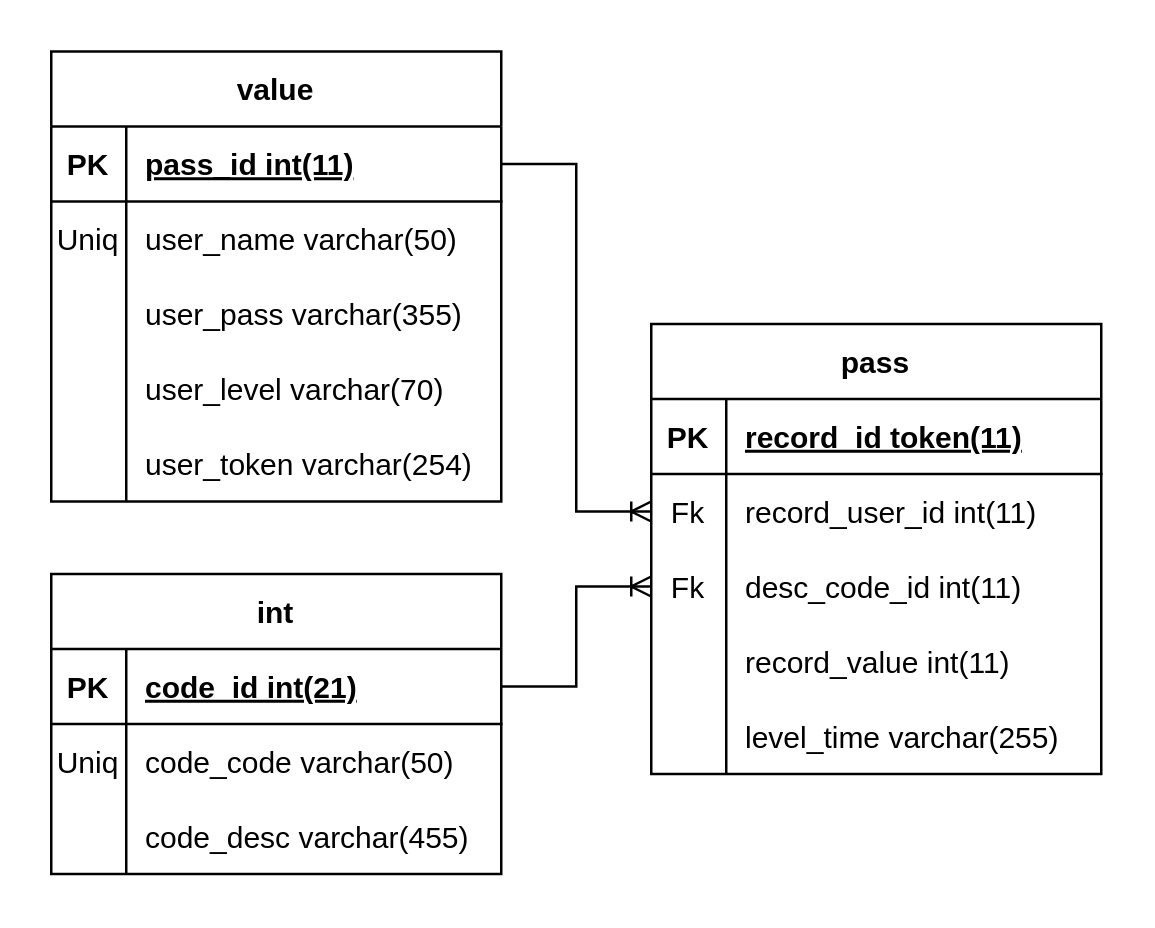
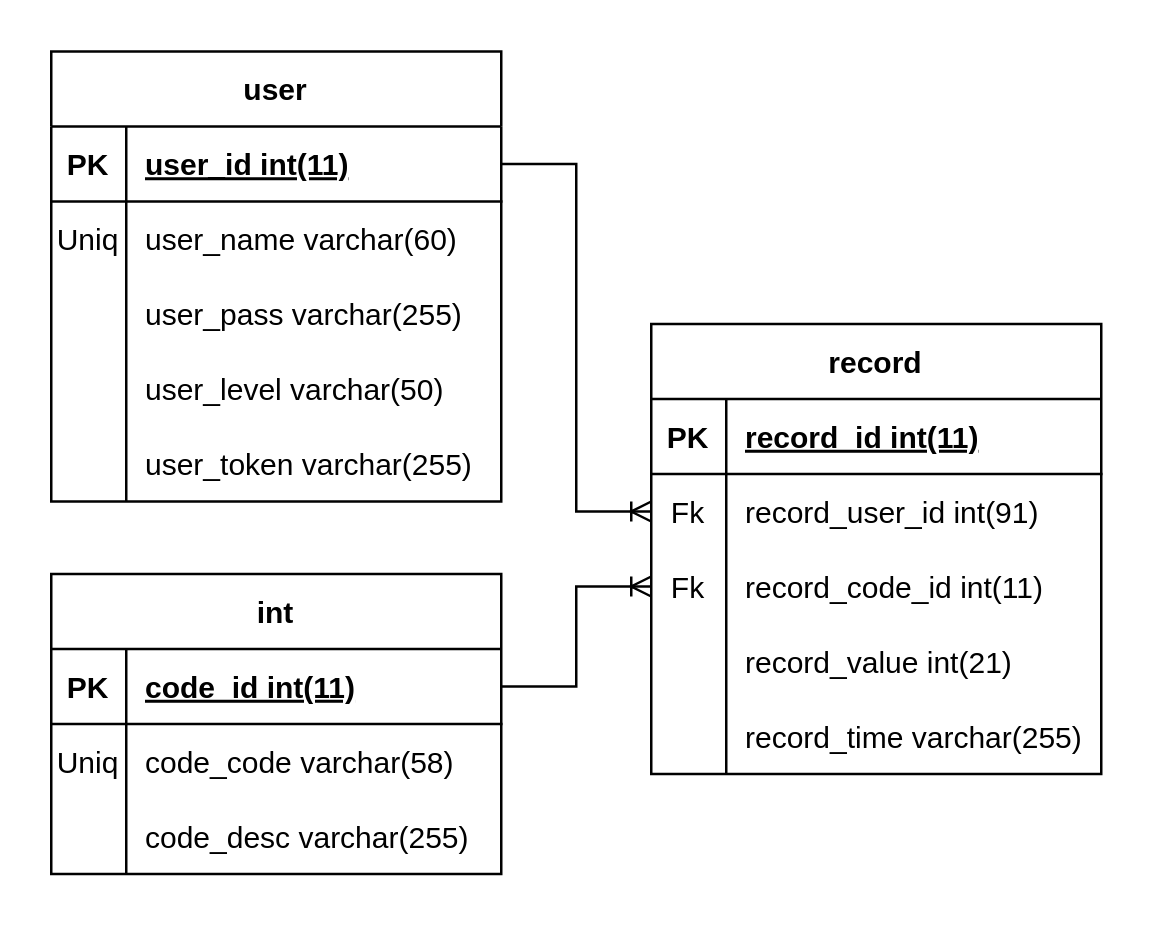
  <mxCell id="0" />
  <mxCell id="1" parent="0" />
- <mxCell id="2" value="value" style="shape=table;startSize=30;container=1;collapsible=1;childLayout=tableLayout;fixedRows=1;rowLines=0;fontStyle=1;align=center;resizeLast=1;" vertex="1" parent="1"><mxGeometry y="20" width="180" height="180" as="geometry" x="20" /></mxCell>
+ <mxCell id="2" value="user" style="shape=table;startSize=30;container=1;collapsible=1;childLayout=tableLayout;fixedRows=1;rowLines=0;fontStyle=1;align=center;resizeLast=1;" vertex="1" parent="1"><mxGeometry y="20" width="180" height="180" as="geometry" x="20" /></mxCell>
  <mxCell id="3" value="" style="shape=tableRow;horizontal=0;startSize=0;swimlaneHead=0;swimlaneBody=0;fillColor=none;collapsible=0;dropTarget=0;points=[[0,0.5],[1,0.5]];portConstraint=eastwest;top=0;left=0;right=0;bottom=1;" vertex="1" parent="2"><mxGeometry y="30" width="180" height="30" as="geometry" /></mxCell>
  <mxCell id="4" value="PK" style="shape=partialRectangle;connectable=0;fillColor=none;top=0;left=0;bottom=0;right=0;fontStyle=1;overflow=hidden;" vertex="1" parent="3"><mxGeometry width="30" height="30" as="geometry"><mxRectangle width="30" height="30" as="alternateBounds" /></mxGeometry></mxCell>
- <mxCell id="5" value="pass_id int(11)" style="shape=partialRectangle;connectable=0;fillColor=none;top=0;left=0;bottom=0;right=0;align=left;spacingLeft=6;fontStyle=5;overflow=hidden;" vertex="1" parent="3"><mxGeometry x="30" width="150" height="30" as="geometry"><mxRectangle width="150" height="30" as="alternateBounds" /></mxGeometry></mxCell>
+ <mxCell id="5" value="user_id int(11)" style="shape=partialRectangle;connectable=0;fillColor=none;top=0;left=0;bottom=0;right=0;align=left;spacingLeft=6;fontStyle=5;overflow=hidden;" vertex="1" parent="3"><mxGeometry x="30" width="150" height="30" as="geometry"><mxRectangle width="150" height="30" as="alternateBounds" /></mxGeometry></mxCell>
  <mxCell id="6" value="" style="shape=tableRow;horizontal=0;startSize=0;swimlaneHead=0;swimlaneBody=0;fillColor=none;collapsible=0;dropTarget=0;points=[[0,0.5],[1,0.5]];portConstraint=eastwest;top=0;left=0;right=0;bottom=0;" vertex="1" parent="2"><mxGeometry y="60" width="180" height="30" as="geometry" /></mxCell>
  <mxCell id="7" value="Uniq" style="shape=partialRectangle;connectable=0;fillColor=none;top=0;left=0;bottom=0;right=0;editable=1;overflow=hidden;" vertex="1" parent="6"><mxGeometry width="30" height="30" as="geometry"><mxRectangle width="30" height="30" as="alternateBounds" /></mxGeometry></mxCell>
- <mxCell id="8" value="user_name varchar(50)" style="shape=partialRectangle;connectable=0;fillColor=none;top=0;left=0;bottom=0;right=0;align=left;spacingLeft=6;overflow=hidden;" vertex="1" parent="6"><mxGeometry x="30" width="150" height="30" as="geometry"><mxRectangle width="150" height="30" as="alternateBounds" /></mxGeometry></mxCell>
+ <mxCell id="8" value="user_name varchar(60)" style="shape=partialRectangle;connectable=0;fillColor=none;top=0;left=0;bottom=0;right=0;align=left;spacingLeft=6;overflow=hidden;" vertex="1" parent="6"><mxGeometry x="30" width="150" height="30" as="geometry"><mxRectangle width="150" height="30" as="alternateBounds" /></mxGeometry></mxCell>
  <mxCell id="9" value="" style="shape=tableRow;horizontal=0;startSize=0;swimlaneHead=0;swimlaneBody=0;fillColor=none;collapsible=0;dropTarget=0;points=[[0,0.5],[1,0.5]];portConstraint=eastwest;top=0;left=0;right=0;bottom=0;" vertex="1" parent="2"><mxGeometry y="90" width="180" height="30" as="geometry" /></mxCell>
  <mxCell id="10" value="" style="shape=partialRectangle;connectable=0;fillColor=none;top=0;left=0;bottom=0;right=0;editable=1;overflow=hidden;" vertex="1" parent="9"><mxGeometry width="30" height="30" as="geometry"><mxRectangle width="30" height="30" as="alternateBounds" /></mxGeometry></mxCell>
- <mxCell id="11" value="user_pass varchar(355)" style="shape=partialRectangle;connectable=0;fillColor=none;top=0;left=0;bottom=0;right=0;align=left;spacingLeft=6;overflow=hidden;" vertex="1" parent="9"><mxGeometry x="30" width="150" height="30" as="geometry"><mxRectangle width="150" height="30" as="alternateBounds" /></mxGeometry></mxCell>
+ <mxCell id="11" value="user_pass varchar(255)" style="shape=partialRectangle;connectable=0;fillColor=none;top=0;left=0;bottom=0;right=0;align=left;spacingLeft=6;overflow=hidden;" vertex="1" parent="9"><mxGeometry x="30" width="150" height="30" as="geometry"><mxRectangle width="150" height="30" as="alternateBounds" /></mxGeometry></mxCell>
  <mxCell id="12" value="" style="shape=tableRow;horizontal=0;startSize=0;swimlaneHead=0;swimlaneBody=0;fillColor=none;collapsible=0;dropTarget=0;points=[[0,0.5],[1,0.5]];portConstraint=eastwest;top=0;left=0;right=0;bottom=0;" vertex="1" parent="2"><mxGeometry y="120" width="180" height="30" as="geometry" /></mxCell>
  <mxCell id="13" value="" style="shape=partialRectangle;connectable=0;fillColor=none;top=0;left=0;bottom=0;right=0;editable=1;overflow=hidden;" vertex="1" parent="12"><mxGeometry width="30" height="30" as="geometry"><mxRectangle width="30" height="30" as="alternateBounds" /></mxGeometry></mxCell>
- <mxCell id="14" value="user_level varchar(70)" style="shape=partialRectangle;connectable=0;fillColor=none;top=0;left=0;bottom=0;right=0;align=left;spacingLeft=6;overflow=hidden;" vertex="1" parent="12"><mxGeometry x="30" width="150" height="30" as="geometry"><mxRectangle width="150" height="30" as="alternateBounds" /></mxGeometry></mxCell>
+ <mxCell id="14" value="user_level varchar(50)" style="shape=partialRectangle;connectable=0;fillColor=none;top=0;left=0;bottom=0;right=0;align=left;spacingLeft=6;overflow=hidden;" vertex="1" parent="12"><mxGeometry x="30" width="150" height="30" as="geometry"><mxRectangle width="150" height="30" as="alternateBounds" /></mxGeometry></mxCell>
  <mxCell id="15" value="" style="shape=tableRow;horizontal=0;startSize=0;swimlaneHead=0;swimlaneBody=0;fillColor=none;collapsible=0;dropTarget=0;points=[[0,0.5],[1,0.5]];portConstraint=eastwest;top=0;left=0;right=0;bottom=0;" vertex="1" parent="2"><mxGeometry y="150" width="180" height="30" as="geometry" /></mxCell>
  <mxCell id="16" value="" style="shape=partialRectangle;connectable=0;fillColor=none;top=0;left=0;bottom=0;right=0;editable=1;overflow=hidden;" vertex="1" parent="15"><mxGeometry width="30" height="30" as="geometry"><mxRectangle width="30" height="30" as="alternateBounds" /></mxGeometry></mxCell>
- <mxCell id="17" value="user_token&#09;varchar(254)" style="shape=partialRectangle;connectable=0;fillColor=none;top=0;left=0;bottom=0;right=0;align=left;spacingLeft=6;overflow=hidden;" vertex="1" parent="15"><mxGeometry x="30" width="150" height="30" as="geometry"><mxRectangle width="150" height="30" as="alternateBounds" /></mxGeometry></mxCell>
+ <mxCell id="17" value="user_token&#09;varchar(255)" style="shape=partialRectangle;connectable=0;fillColor=none;top=0;left=0;bottom=0;right=0;align=left;spacingLeft=6;overflow=hidden;" vertex="1" parent="15"><mxGeometry x="30" width="150" height="30" as="geometry"><mxRectangle width="150" height="30" as="alternateBounds" /></mxGeometry></mxCell>
  <mxCell id="18" value="int" style="shape=table;startSize=30;container=1;collapsible=1;childLayout=tableLayout;fixedRows=1;rowLines=0;fontStyle=1;align=center;resizeLast=1;" vertex="1" parent="1"><mxGeometry y="229" width="180" height="120" as="geometry" x="20" /></mxCell>
  <mxCell id="19" value="" style="shape=tableRow;horizontal=0;startSize=0;swimlaneHead=0;swimlaneBody=0;fillColor=none;collapsible=0;dropTarget=0;points=[[0,0.5],[1,0.5]];portConstraint=eastwest;top=0;left=0;right=0;bottom=1;" vertex="1" parent="18"><mxGeometry y="30" width="180" height="30" as="geometry" /></mxCell>
  <mxCell id="20" value="PK" style="shape=partialRectangle;connectable=0;fillColor=none;top=0;left=0;bottom=0;right=0;fontStyle=1;overflow=hidden;" vertex="1" parent="19"><mxGeometry width="30" height="30" as="geometry"><mxRectangle width="30" height="30" as="alternateBounds" /></mxGeometry></mxCell>
- <mxCell id="21" value="code_id int(21)" style="shape=partialRectangle;connectable=0;fillColor=none;top=0;left=0;bottom=0;right=0;align=left;spacingLeft=6;fontStyle=5;overflow=hidden;" vertex="1" parent="19"><mxGeometry x="30" width="150" height="30" as="geometry"><mxRectangle width="150" height="30" as="alternateBounds" /></mxGeometry></mxCell>
+ <mxCell id="21" value="code_id int(11)" style="shape=partialRectangle;connectable=0;fillColor=none;top=0;left=0;bottom=0;right=0;align=left;spacingLeft=6;fontStyle=5;overflow=hidden;" vertex="1" parent="19"><mxGeometry x="30" width="150" height="30" as="geometry"><mxRectangle width="150" height="30" as="alternateBounds" /></mxGeometry></mxCell>
  <mxCell id="22" value="" style="shape=tableRow;horizontal=0;startSize=0;swimlaneHead=0;swimlaneBody=0;fillColor=none;collapsible=0;dropTarget=0;points=[[0,0.5],[1,0.5]];portConstraint=eastwest;top=0;left=0;right=0;bottom=0;" vertex="1" parent="18"><mxGeometry y="60" width="180" height="30" as="geometry" /></mxCell>
  <mxCell id="23" value="Uniq" style="shape=partialRectangle;connectable=0;fillColor=none;top=0;left=0;bottom=0;right=0;editable=1;overflow=hidden;" vertex="1" parent="22"><mxGeometry width="30" height="30" as="geometry"><mxRectangle width="30" height="30" as="alternateBounds" /></mxGeometry></mxCell>
- <mxCell id="24" value="code_code varchar(50)" style="shape=partialRectangle;connectable=0;fillColor=none;top=0;left=0;bottom=0;right=0;align=left;spacingLeft=6;overflow=hidden;" vertex="1" parent="22"><mxGeometry x="30" width="150" height="30" as="geometry"><mxRectangle width="150" height="30" as="alternateBounds" /></mxGeometry></mxCell>
+ <mxCell id="24" value="code_code varchar(58)" style="shape=partialRectangle;connectable=0;fillColor=none;top=0;left=0;bottom=0;right=0;align=left;spacingLeft=6;overflow=hidden;" vertex="1" parent="22"><mxGeometry x="30" width="150" height="30" as="geometry"><mxRectangle width="150" height="30" as="alternateBounds" /></mxGeometry></mxCell>
  <mxCell id="25" value="" style="shape=tableRow;horizontal=0;startSize=0;swimlaneHead=0;swimlaneBody=0;fillColor=none;collapsible=0;dropTarget=0;points=[[0,0.5],[1,0.5]];portConstraint=eastwest;top=0;left=0;right=0;bottom=0;" vertex="1" parent="18"><mxGeometry y="90" width="180" height="30" as="geometry" /></mxCell>
  <mxCell id="26" value="" style="shape=partialRectangle;connectable=0;fillColor=none;top=0;left=0;bottom=0;right=0;editable=1;overflow=hidden;" vertex="1" parent="25"><mxGeometry width="30" height="30" as="geometry"><mxRectangle width="30" height="30" as="alternateBounds" /></mxGeometry></mxCell>
- <mxCell id="27" value="code_desc varchar(455)" style="shape=partialRectangle;connectable=0;fillColor=none;top=0;left=0;bottom=0;right=0;align=left;spacingLeft=6;overflow=hidden;" vertex="1" parent="25"><mxGeometry x="30" width="150" height="30" as="geometry"><mxRectangle width="150" height="30" as="alternateBounds" /></mxGeometry></mxCell>
- <mxCell id="28" value="pass" style="shape=table;startSize=30;container=1;collapsible=1;childLayout=tableLayout;fixedRows=1;rowLines=0;fontStyle=1;align=center;resizeLast=1;" vertex="1" parent="1"><mxGeometry x="260" y="129" width="180" height="180" as="geometry" /></mxCell>
+ <mxCell id="27" value="code_desc varchar(255)" style="shape=partialRectangle;connectable=0;fillColor=none;top=0;left=0;bottom=0;right=0;align=left;spacingLeft=6;overflow=hidden;" vertex="1" parent="25"><mxGeometry x="30" width="150" height="30" as="geometry"><mxRectangle width="150" height="30" as="alternateBounds" /></mxGeometry></mxCell>
+ <mxCell id="28" value="record" style="shape=table;startSize=30;container=1;collapsible=1;childLayout=tableLayout;fixedRows=1;rowLines=0;fontStyle=1;align=center;resizeLast=1;" vertex="1" parent="1"><mxGeometry x="260" y="129" width="180" height="180" as="geometry" /></mxCell>
  <mxCell id="29" value="" style="shape=tableRow;horizontal=0;startSize=0;swimlaneHead=0;swimlaneBody=0;fillColor=none;collapsible=0;dropTarget=0;points=[[0,0.5],[1,0.5]];portConstraint=eastwest;top=0;left=0;right=0;bottom=1;" vertex="1" parent="28"><mxGeometry y="30" width="180" height="30" as="geometry" /></mxCell>
  <mxCell id="30" value="PK" style="shape=partialRectangle;connectable=0;fillColor=none;top=0;left=0;bottom=0;right=0;fontStyle=1;overflow=hidden;" vertex="1" parent="29"><mxGeometry width="30" height="30" as="geometry"><mxRectangle width="30" height="30" as="alternateBounds" /></mxGeometry></mxCell>
- <mxCell id="31" value="record_id token(11)" style="shape=partialRectangle;connectable=0;fillColor=none;top=0;left=0;bottom=0;right=0;align=left;spacingLeft=6;fontStyle=5;overflow=hidden;" vertex="1" parent="29"><mxGeometry x="30" width="150" height="30" as="geometry"><mxRectangle width="150" height="30" as="alternateBounds" /></mxGeometry></mxCell>
+ <mxCell id="31" value="record_id int(11)" style="shape=partialRectangle;connectable=0;fillColor=none;top=0;left=0;bottom=0;right=0;align=left;spacingLeft=6;fontStyle=5;overflow=hidden;" vertex="1" parent="29"><mxGeometry x="30" width="150" height="30" as="geometry"><mxRectangle width="150" height="30" as="alternateBounds" /></mxGeometry></mxCell>
  <mxCell id="32" value="" style="shape=tableRow;horizontal=0;startSize=0;swimlaneHead=0;swimlaneBody=0;fillColor=none;collapsible=0;dropTarget=0;points=[[0,0.5],[1,0.5]];portConstraint=eastwest;top=0;left=0;right=0;bottom=0;" vertex="1" parent="28"><mxGeometry y="60" width="180" height="30" as="geometry" /></mxCell>
  <mxCell id="33" value="Fk" style="shape=partialRectangle;connectable=0;fillColor=none;top=0;left=0;bottom=0;right=0;editable=1;overflow=hidden;" vertex="1" parent="32"><mxGeometry width="30" height="30" as="geometry"><mxRectangle width="30" height="30" as="alternateBounds" /></mxGeometry></mxCell>
- <mxCell id="34" value="record_user_id int(11)" style="shape=partialRectangle;connectable=0;fillColor=none;top=0;left=0;bottom=0;right=0;align=left;spacingLeft=6;overflow=hidden;" vertex="1" parent="32"><mxGeometry x="30" width="150" height="30" as="geometry"><mxRectangle width="150" height="30" as="alternateBounds" /></mxGeometry></mxCell>
+ <mxCell id="34" value="record_user_id int(91)" style="shape=partialRectangle;connectable=0;fillColor=none;top=0;left=0;bottom=0;right=0;align=left;spacingLeft=6;overflow=hidden;" vertex="1" parent="32"><mxGeometry x="30" width="150" height="30" as="geometry"><mxRectangle width="150" height="30" as="alternateBounds" /></mxGeometry></mxCell>
  <mxCell id="35" value="" style="shape=tableRow;horizontal=0;startSize=0;swimlaneHead=0;swimlaneBody=0;fillColor=none;collapsible=0;dropTarget=0;points=[[0,0.5],[1,0.5]];portConstraint=eastwest;top=0;left=0;right=0;bottom=0;" vertex="1" parent="28"><mxGeometry y="90" width="180" height="30" as="geometry" /></mxCell>
  <mxCell id="36" value="Fk" style="shape=partialRectangle;connectable=0;fillColor=none;top=0;left=0;bottom=0;right=0;editable=1;overflow=hidden;" vertex="1" parent="35"><mxGeometry width="30" height="30" as="geometry"><mxRectangle width="30" height="30" as="alternateBounds" /></mxGeometry></mxCell>
- <mxCell id="37" value="desc_code_id int(11)" style="shape=partialRectangle;connectable=0;fillColor=none;top=0;left=0;bottom=0;right=0;align=left;spacingLeft=6;overflow=hidden;" vertex="1" parent="35"><mxGeometry x="30" width="150" height="30" as="geometry"><mxRectangle width="150" height="30" as="alternateBounds" /></mxGeometry></mxCell>
+ <mxCell id="37" value="record_code_id int(11)" style="shape=partialRectangle;connectable=0;fillColor=none;top=0;left=0;bottom=0;right=0;align=left;spacingLeft=6;overflow=hidden;" vertex="1" parent="35"><mxGeometry x="30" width="150" height="30" as="geometry"><mxRectangle width="150" height="30" as="alternateBounds" /></mxGeometry></mxCell>
  <mxCell id="38" value="" style="shape=tableRow;horizontal=0;startSize=0;swimlaneHead=0;swimlaneBody=0;fillColor=none;collapsible=0;dropTarget=0;points=[[0,0.5],[1,0.5]];portConstraint=eastwest;top=0;left=0;right=0;bottom=0;" vertex="1" parent="28"><mxGeometry y="120" width="180" height="30" as="geometry" /></mxCell>
  <mxCell id="39" value="" style="shape=partialRectangle;connectable=0;fillColor=none;top=0;left=0;bottom=0;right=0;editable=1;overflow=hidden;" vertex="1" parent="38"><mxGeometry width="30" height="30" as="geometry"><mxRectangle width="30" height="30" as="alternateBounds" /></mxGeometry></mxCell>
- <mxCell id="40" value="record_value int(11)" style="shape=partialRectangle;connectable=0;fillColor=none;top=0;left=0;bottom=0;right=0;align=left;spacingLeft=6;overflow=hidden;" vertex="1" parent="38"><mxGeometry x="30" width="150" height="30" as="geometry"><mxRectangle width="150" height="30" as="alternateBounds" /></mxGeometry></mxCell>
+ <mxCell id="40" value="record_value int(21)" style="shape=partialRectangle;connectable=0;fillColor=none;top=0;left=0;bottom=0;right=0;align=left;spacingLeft=6;overflow=hidden;" vertex="1" parent="38"><mxGeometry x="30" width="150" height="30" as="geometry"><mxRectangle width="150" height="30" as="alternateBounds" /></mxGeometry></mxCell>
  <mxCell id="41" value="" style="shape=tableRow;horizontal=0;startSize=0;swimlaneHead=0;swimlaneBody=0;fillColor=none;collapsible=0;dropTarget=0;points=[[0,0.5],[1,0.5]];portConstraint=eastwest;top=0;left=0;right=0;bottom=0;" vertex="1" parent="28"><mxGeometry y="150" width="180" height="30" as="geometry" /></mxCell>
  <mxCell id="42" value="" style="shape=partialRectangle;connectable=0;fillColor=none;top=0;left=0;bottom=0;right=0;editable=1;overflow=hidden;" vertex="1" parent="41"><mxGeometry width="30" height="30" as="geometry"><mxRectangle width="30" height="30" as="alternateBounds" /></mxGeometry></mxCell>
- <mxCell id="43" value="level_time varchar(255)" style="shape=partialRectangle;connectable=0;fillColor=none;top=0;left=0;bottom=0;right=0;align=left;spacingLeft=6;overflow=hidden;" vertex="1" parent="41"><mxGeometry x="30" width="150" height="30" as="geometry"><mxRectangle width="150" height="30" as="alternateBounds" /></mxGeometry></mxCell>
+ <mxCell id="43" value="record_time varchar(255)" style="shape=partialRectangle;connectable=0;fillColor=none;top=0;left=0;bottom=0;right=0;align=left;spacingLeft=6;overflow=hidden;" vertex="1" parent="41"><mxGeometry x="30" width="150" height="30" as="geometry"><mxRectangle width="150" height="30" as="alternateBounds" /></mxGeometry></mxCell>
  <mxCell id="44" value="" style="edgeStyle=entityRelationEdgeStyle;fontSize=12;html=1;endArrow=ERoneToMany;rounded=0;exitX=1;exitY=0.5;exitDx=0;exitDy=0;entryX=0;entryY=0.5;entryDx=0;entryDy=0;" edge="1" parent="1" source="3" target="32"><mxGeometry width="100" height="100" relative="1" as="geometry"><mxPoint x="310" y="239" as="sourcePoint" /><mxPoint x="340" y="129" as="targetPoint" /></mxGeometry></mxCell>
  <mxCell id="45" value="" style="edgeStyle=entityRelationEdgeStyle;fontSize=12;html=1;endArrow=ERoneToMany;rounded=0;exitX=1;exitY=0.5;exitDx=0;exitDy=0;entryX=0;entryY=0.5;entryDx=0;entryDy=0;" edge="1" parent="1" source="19" target="35"><mxGeometry width="100" height="100" relative="1" as="geometry"><mxPoint x="310" y="239" as="sourcePoint" /><mxPoint x="410" y="139" as="targetPoint" /></mxGeometry></mxCell>
